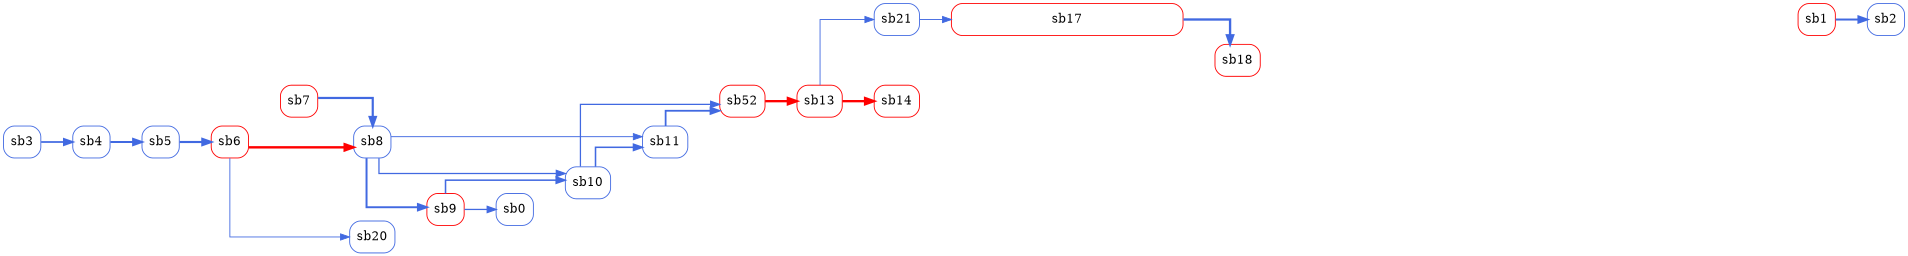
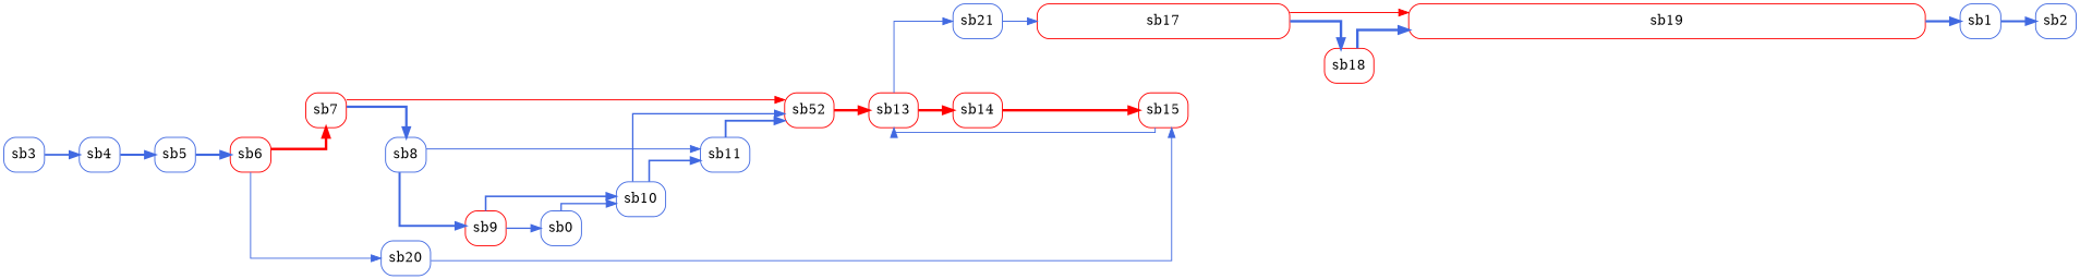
  digraph {
    rankdir=LR
    splines=ortho
    node [color=royalblue shape=box style=rounded]
    edge [color=royalblue penwidth=1.0 weight=1]
    sb6 [color=red width=0.49566209231865976]
    sb7 [color=red width=0.010659418998396009]
    sb20 [width=0.055499910889324544]
    n4 [color=red label=sb52 width=0.03242024594546427]
    sb8 [width=0.093746212796293]
+   sb15 [color=red width=0.2935501693102834]
    sb13 [color=red width=0.6044662270540011]
    sb9 [color=red width=0.14518089467118162]
    sb11 [width=0.14452147567278562]
    sb14 [color=red width=0.010989128497594012]
    sb21 [width=0.062094100873284624]
    sb17 [color=red width=3.6305400106932812]
+   sb19 [color=red width=7.41]
    sb18 [color=red width=0.22661914097308858]
-   sb1 [color=red width=0.010989128497594012]
+   sb1 [width=0.010989128497594012]
    sb2 [width=0.01]
    sb4 [width=0.010329709499198004]
    sb5 [width=0.01]
    sb0 [width=0.01]
    sb10 [width=0.010659418998396009]
    sb3 [width=0.01659418998396008]
-   sb6 -> sb8 [color=red penwidth=2.6457513110645907 weight=7000]
+   sb6 -> sb7 [color=red penwidth=2.6457513110645907 weight=7000]
    sb6 -> sb20
+   sb7 -> n4 [color=red weight=1000]
    sb7 -> sb8 [penwidth=2.449489742783178 weight=6]
+   sb20 -> sb15
    n4 -> sb13 [color=red penwidth=2.6457513110645907 weight=7000]
    sb8 -> sb9 [penwidth=2.23606797749979 weight=5]
    sb8 -> sb11
+   sb15 -> sb13
    sb13 -> sb14 [color=red penwidth=2.6457513110645907 weight=7000]
    sb13 -> sb21
    sb9 -> sb0 [penwidth=1.4142135623730951 weight=2]
    sb9 -> sb10 [penwidth=1.7320508075688772 weight=3]
    sb11 -> n4 [penwidth=2.0 weight=4]
+   sb14 -> sb15 [color=red penwidth=2.6457513110645907 weight=7000]
    sb21 -> sb17
+   sb17 -> sb19 [color=red weight=1000]
    sb17 -> sb18 [penwidth=2.6457513110645907 weight=7]
+   sb19 -> sb1 [penwidth=2.449489742783178 weight=6]
+   sb18 -> sb19 [penwidth=2.6457513110645907 weight=7]
    sb1 -> sb2 [penwidth=2.23606797749979 weight=5]
    sb4 -> sb5 [penwidth=2.23606797749979 weight=5]
    sb5 -> sb6 [penwidth=2.449489742783178 weight=6]
-   sb8 -> sb10 [penwidth=1.4142135623730951 weight=2]
+   sb0 -> sb10 [penwidth=1.4142135623730951 weight=2]
    sb10 -> n4 [penwidth=1.4142135623730951 weight=2]
    sb10 -> sb11 [penwidth=1.7320508075688772 weight=3]
    sb3 -> sb4 [penwidth=2.0 weight=4]
  }
